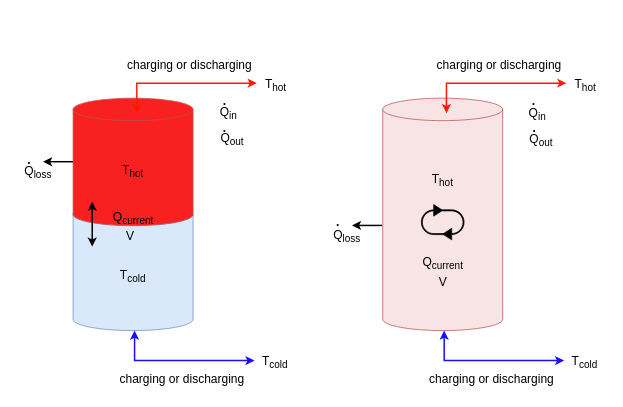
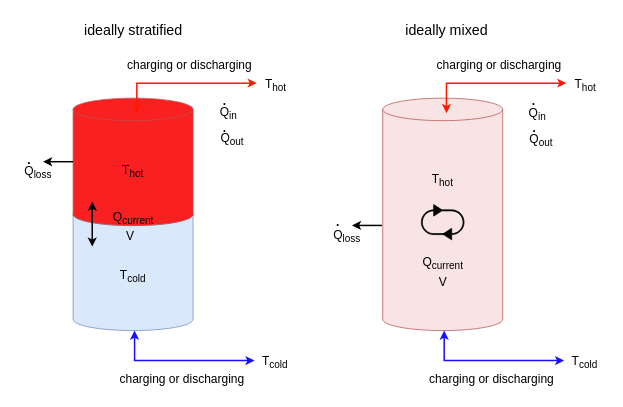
  <mxCell id="0" />
  <mxCell id="1" parent="0" />
  <mxCell id="2" value="&lt;font style=&quot;font-size: 16px;&quot;&gt;T&lt;sub&gt;cold&lt;/sub&gt;&lt;/font&gt;" style="shape=cylinder3;whiteSpace=wrap;html=1;boundedLbl=1;backgroundOutline=1;size=15;fillColor=#dae8fc;strokeColor=#6c8ebf;" parent="1" vertex="1"><mxGeometry x="97" y="270" width="160" height="170" as="geometry" /></mxCell>
  <mxCell id="3" value="&lt;font style=&quot;font-size: 16px;&quot;&gt;T&lt;sub&gt;hot&lt;/sub&gt;&lt;/font&gt;" style="shape=cylinder3;whiteSpace=wrap;html=1;boundedLbl=1;backgroundOutline=1;size=15;fillColor=#F82020;strokeColor=#b85450;gradientColor=none;" parent="1" vertex="1"><mxGeometry x="97" y="130" width="160" height="170" as="geometry" /></mxCell>
  <mxCell id="4" value="" style="endArrow=classic;html=1;rounded=0;fontSize=16;startArrow=classic;startFill=1;strokeWidth=2;strokeColor=#FF1900;endFill=1;" parent="1" edge="1"><mxGeometry width="50" height="50" relative="1" as="geometry"><mxPoint x="182" y="150" as="sourcePoint" /><mxPoint x="342" y="110" as="targetPoint" /><Array as="points"><mxPoint x="182" y="110" /></Array></mxGeometry></mxCell>
  <mxCell id="5" value="" style="endArrow=classic;html=1;rounded=0;fontSize=16;startArrow=classic;startFill=1;strokeWidth=2;strokeColor=#170FFF;endFill=1;" parent="1" edge="1"><mxGeometry width="50" height="50" relative="1" as="geometry"><mxPoint x="179" y="440" as="sourcePoint" /><mxPoint x="339" y="480" as="targetPoint" /><Array as="points"><mxPoint x="179" y="480" /></Array></mxGeometry></mxCell>
  <mxCell id="6" value="" style="endArrow=classic;startArrow=classic;html=1;rounded=0;strokeColor=#000000;strokeWidth=2;fontSize=16;" parent="1" edge="1"><mxGeometry width="50" height="50" relative="1" as="geometry"><mxPoint x="122.52" y="328" as="sourcePoint" /><mxPoint x="122.52" y="268" as="targetPoint" /></mxGeometry></mxCell>
  <mxCell id="7" value="charging or discharging" style="text;html=1;align=center;verticalAlign=middle;resizable=0;points=[];autosize=1;strokeColor=none;fillColor=none;fontSize=16;" parent="1" vertex="1"><mxGeometry x="157" y="70" width="190" height="30" as="geometry" /></mxCell>
  <mxCell id="8" value="charging or discharging" style="text;html=1;align=center;verticalAlign=middle;resizable=0;points=[];autosize=1;strokeColor=none;fillColor=none;fontSize=16;" parent="1" vertex="1"><mxGeometry x="147" y="490" width="190" height="30" as="geometry" /></mxCell>
  <mxCell id="9" value="T&lt;sub&gt;hot&lt;/sub&gt;" style="text;html=1;align=center;verticalAlign=middle;resizable=0;points=[];autosize=1;strokeColor=none;fillColor=none;fontSize=16;" parent="1" vertex="1"><mxGeometry x="342" y="93" width="50" height="40" as="geometry" /></mxCell>
  <mxCell id="10" value="T&lt;sub&gt;cold&lt;br&gt;&lt;/sub&gt;" style="text;html=1;align=center;verticalAlign=middle;resizable=0;points=[];autosize=1;strokeColor=none;fillColor=none;fontSize=16;" parent="1" vertex="1"><mxGeometry x="336" y="462" width="60" height="40" as="geometry" /></mxCell>
  <mxCell id="11" value="Q&lt;sub&gt;current&lt;/sub&gt;" style="text;html=1;align=center;verticalAlign=middle;resizable=0;points=[];autosize=1;strokeColor=none;fillColor=none;fontSize=16;" parent="1" vertex="1"><mxGeometry x="137" y="270" width="80" height="40" as="geometry" /></mxCell>
  <mxCell id="12" value="Q&lt;sub&gt;in&lt;/sub&gt;" style="text;html=1;align=center;verticalAlign=middle;resizable=0;points=[];autosize=1;strokeColor=none;fillColor=none;fontSize=16;" parent="1" vertex="1"><mxGeometry x="279" y="130" width="50" height="40" as="geometry" /></mxCell>
  <mxCell id="13" value="Q&lt;sub&gt;out&lt;/sub&gt;" style="text;html=1;align=center;verticalAlign=middle;resizable=0;points=[];autosize=1;strokeColor=none;fillColor=none;fontSize=16;" parent="1" vertex="1"><mxGeometry x="284" y="165" width="50" height="40" as="geometry" /></mxCell>
  <mxCell id="14" value="." style="text;html=1;align=center;verticalAlign=middle;resizable=0;points=[];autosize=1;strokeColor=none;fillColor=none;fontSize=16;fontStyle=1" parent="1" vertex="1"><mxGeometry x="284" y="154" width="30" height="30" as="geometry" /></mxCell>
  <mxCell id="15" value="." style="text;html=1;align=center;verticalAlign=middle;resizable=0;points=[];autosize=1;strokeColor=none;fillColor=none;fontSize=16;fontStyle=1" parent="1" vertex="1"><mxGeometry x="284" y="118" width="30" height="30" as="geometry" /></mxCell>
  <mxCell id="16" value="V" style="text;html=1;align=center;verticalAlign=middle;resizable=0;points=[];autosize=1;strokeColor=none;fillColor=none;fontSize=16;" parent="1" vertex="1"><mxGeometry x="158" y="299" width="30" height="30" as="geometry" /></mxCell>
  <mxCell id="17" value="&lt;font style=&quot;font-size: 16px;&quot;&gt;T&lt;sub&gt;hot&lt;br&gt;&lt;br&gt;&lt;br&gt;&lt;br&gt;&lt;br&gt;&lt;br&gt;&lt;/sub&gt;&lt;/font&gt;" style="shape=cylinder3;whiteSpace=wrap;html=1;boundedLbl=1;backgroundOutline=1;size=15;fillColor=#F8E4E4;strokeColor=#b85450;gradientColor=none;" parent="1" vertex="1"><mxGeometry x="510" y="130" width="160" height="310" as="geometry" /></mxCell>
  <mxCell id="18" value="" style="endArrow=classic;html=1;rounded=0;fontSize=16;startArrow=classic;startFill=1;strokeWidth=2;strokeColor=#FF1900;endFill=1;" parent="1" edge="1"><mxGeometry width="50" height="50" relative="1" as="geometry"><mxPoint x="595" y="150" as="sourcePoint" /><mxPoint x="755" y="110" as="targetPoint" /><Array as="points"><mxPoint x="595" y="110" /></Array></mxGeometry></mxCell>
  <mxCell id="19" value="" style="endArrow=classic;html=1;rounded=0;fontSize=16;startArrow=classic;startFill=1;strokeWidth=2;strokeColor=#170FFF;endFill=1;" parent="1" edge="1"><mxGeometry width="50" height="50" relative="1" as="geometry"><mxPoint x="592" y="440" as="sourcePoint" /><mxPoint x="752" y="480" as="targetPoint" /><Array as="points"><mxPoint x="592" y="480" /></Array></mxGeometry></mxCell>
  <mxCell id="20" value="charging or discharging" style="text;html=1;align=center;verticalAlign=middle;resizable=0;points=[];autosize=1;strokeColor=none;fillColor=none;fontSize=16;" parent="1" vertex="1"><mxGeometry x="570" y="70" width="190" height="30" as="geometry" /></mxCell>
  <mxCell id="21" value="charging or discharging" style="text;html=1;align=center;verticalAlign=middle;resizable=0;points=[];autosize=1;strokeColor=none;fillColor=none;fontSize=16;" parent="1" vertex="1"><mxGeometry x="560" y="490" width="190" height="30" as="geometry" /></mxCell>
  <mxCell id="22" value="T&lt;sub&gt;hot&lt;/sub&gt;" style="text;html=1;align=center;verticalAlign=middle;resizable=0;points=[];autosize=1;strokeColor=none;fillColor=none;fontSize=16;" parent="1" vertex="1"><mxGeometry x="755" y="93" width="50" height="40" as="geometry" /></mxCell>
  <mxCell id="23" value="T&lt;sub&gt;cold&lt;br&gt;&lt;/sub&gt;" style="text;html=1;align=center;verticalAlign=middle;resizable=0;points=[];autosize=1;strokeColor=none;fillColor=none;fontSize=16;" parent="1" vertex="1"><mxGeometry x="749" y="462" width="60" height="40" as="geometry" /></mxCell>
  <mxCell id="24" value="Q&lt;sub&gt;in&lt;/sub&gt;" style="text;html=1;align=center;verticalAlign=middle;resizable=0;points=[];autosize=1;strokeColor=none;fillColor=none;fontSize=16;" parent="1" vertex="1"><mxGeometry x="691" y="131" width="50" height="40" as="geometry" /></mxCell>
  <mxCell id="25" value="Q&lt;sub&gt;out&lt;/sub&gt;" style="text;html=1;align=center;verticalAlign=middle;resizable=0;points=[];autosize=1;strokeColor=none;fillColor=none;fontSize=16;" parent="1" vertex="1"><mxGeometry x="696" y="166" width="50" height="40" as="geometry" /></mxCell>
  <mxCell id="26" value="." style="text;html=1;align=center;verticalAlign=middle;resizable=0;points=[];autosize=1;strokeColor=none;fillColor=none;fontSize=16;fontStyle=1" parent="1" vertex="1"><mxGeometry x="697" y="154" width="30" height="30" as="geometry" /></mxCell>
  <mxCell id="27" value="." style="text;html=1;align=center;verticalAlign=middle;resizable=0;points=[];autosize=1;strokeColor=none;fillColor=none;fontSize=16;fontStyle=1" parent="1" vertex="1"><mxGeometry x="696" y="119" width="30" height="30" as="geometry" /></mxCell>
  <mxCell id="28" value="Q&lt;sub&gt;current&lt;/sub&gt;" style="text;html=1;align=center;verticalAlign=middle;resizable=0;points=[];autosize=1;strokeColor=none;fillColor=none;fontSize=16;" parent="1" vertex="1"><mxGeometry x="550" y="330" width="80" height="40" as="geometry" /></mxCell>
  <mxCell id="29" value="V" style="text;html=1;align=center;verticalAlign=middle;resizable=0;points=[];autosize=1;strokeColor=none;fillColor=none;fontSize=16;" parent="1" vertex="1"><mxGeometry x="575" y="360" width="30" height="30" as="geometry" /></mxCell>
+ <mxCell id="30" value="ideally stratified" style="text;html=1;align=center;verticalAlign=middle;resizable=0;points=[];autosize=1;strokeColor=none;fillColor=none;fontSize=19;" parent="1" vertex="1"><mxGeometry x="102" y="20" width="150" height="40" as="geometry" /></mxCell>
+ <mxCell id="31" value="ideally&amp;nbsp;mixed" style="text;html=1;align=center;verticalAlign=middle;resizable=0;points=[];autosize=1;strokeColor=none;fillColor=none;fontSize=19;" parent="1" vertex="1"><mxGeometry x="530" y="20" width="130" height="40" as="geometry" /></mxCell>
  <mxCell id="32" value="" style="html=1;shadow=0;dashed=0;align=center;verticalAlign=middle;shape=mxgraph.arrows2.uTurnArrow;dy=0.67;arrowHead=15.33;dx2=11.94;fontSize=19;fillColor=#000000;fontColor=#000000;" parent="1" vertex="1"><mxGeometry x="561.5" y="272" width="30" height="40" as="geometry" /></mxCell>
  <mxCell id="33" value="" style="html=1;shadow=0;dashed=0;align=center;verticalAlign=middle;shape=mxgraph.arrows2.uTurnArrow;dy=0.67;arrowHead=15.33;dx2=11.94;fontSize=19;fillColor=#000000;fontColor=#000000;rotation=-180;" parent="1" vertex="1"><mxGeometry x="589.5" y="279" width="29" height="40" as="geometry" /></mxCell>
  <mxCell id="34" value="" style="endArrow=classic;startArrow=none;html=1;rounded=0;strokeColor=#000000;strokeWidth=2;fontSize=16;startFill=0;" parent="1" edge="1"><mxGeometry width="50" height="50" relative="1" as="geometry"><mxPoint x="97" y="214.76" as="sourcePoint" /><mxPoint x="57" y="214.76" as="targetPoint" /></mxGeometry></mxCell>
  <mxCell id="35" value="Q&lt;sub&gt;loss&lt;/sub&gt;" style="text;html=1;align=center;verticalAlign=middle;resizable=0;points=[];autosize=1;strokeColor=none;fillColor=none;fontSize=16;" parent="1" vertex="1"><mxGeometry x="20" y="209" width="60" height="40" as="geometry" /></mxCell>
  <mxCell id="36" value="." style="text;html=1;align=center;verticalAlign=middle;resizable=0;points=[];autosize=1;strokeColor=none;fillColor=none;fontSize=16;fontStyle=1" parent="1" vertex="1"><mxGeometry x="23" y="197" width="30" height="30" as="geometry" /></mxCell>
  <mxCell id="37" value="" style="endArrow=classic;startArrow=none;html=1;rounded=0;strokeColor=#000000;strokeWidth=2;fontSize=16;startFill=0;" parent="1" edge="1"><mxGeometry width="50" height="50" relative="1" as="geometry"><mxPoint x="509" y="299.76" as="sourcePoint" /><mxPoint x="469" y="299.76" as="targetPoint" /></mxGeometry></mxCell>
  <mxCell id="38" value="Q&lt;sub&gt;loss&lt;/sub&gt;" style="text;html=1;align=center;verticalAlign=middle;resizable=0;points=[];autosize=1;strokeColor=none;fillColor=none;fontSize=16;" parent="1" vertex="1"><mxGeometry x="432" y="294" width="60" height="40" as="geometry" /></mxCell>
  <mxCell id="39" value="." style="text;html=1;align=center;verticalAlign=middle;resizable=0;points=[];autosize=1;strokeColor=none;fillColor=none;fontSize=16;fontStyle=1" parent="1" vertex="1"><mxGeometry x="435" y="280" width="30" height="30" as="geometry" /></mxCell>
